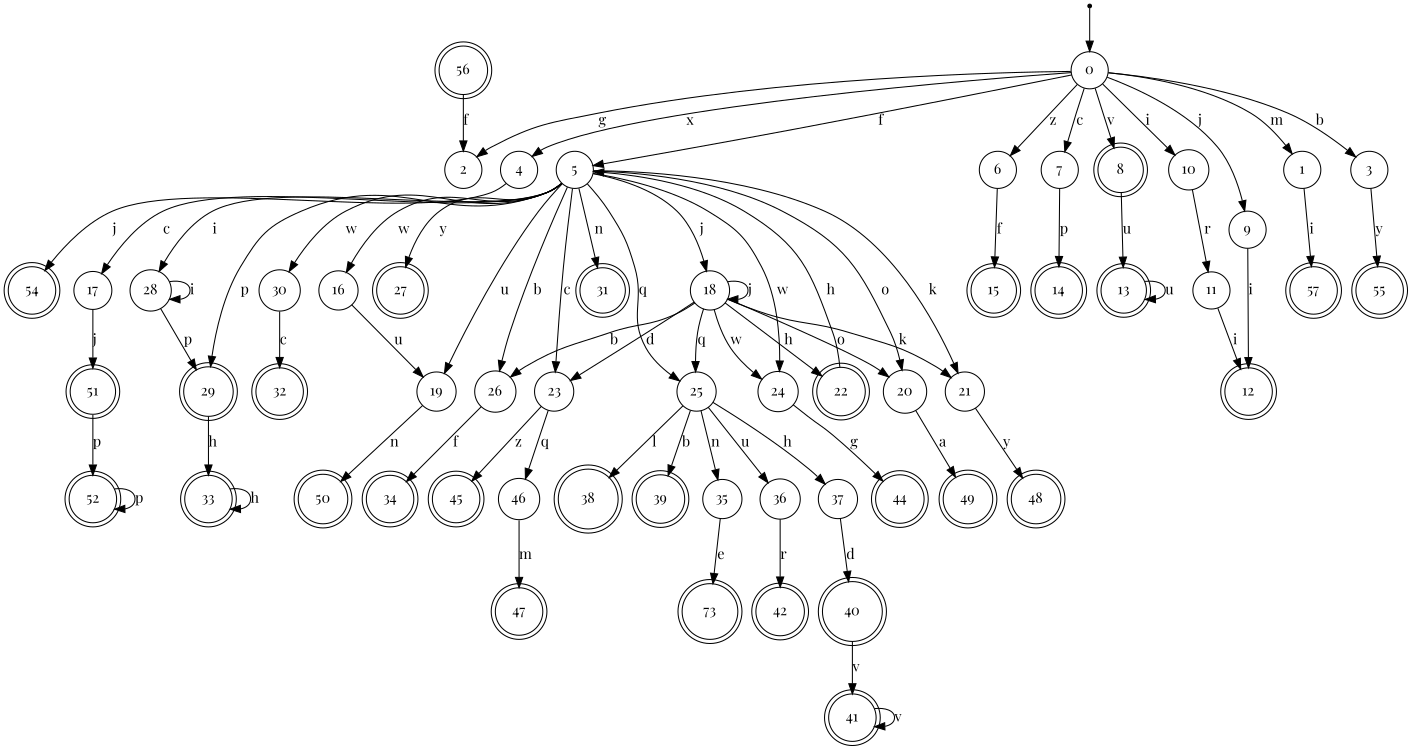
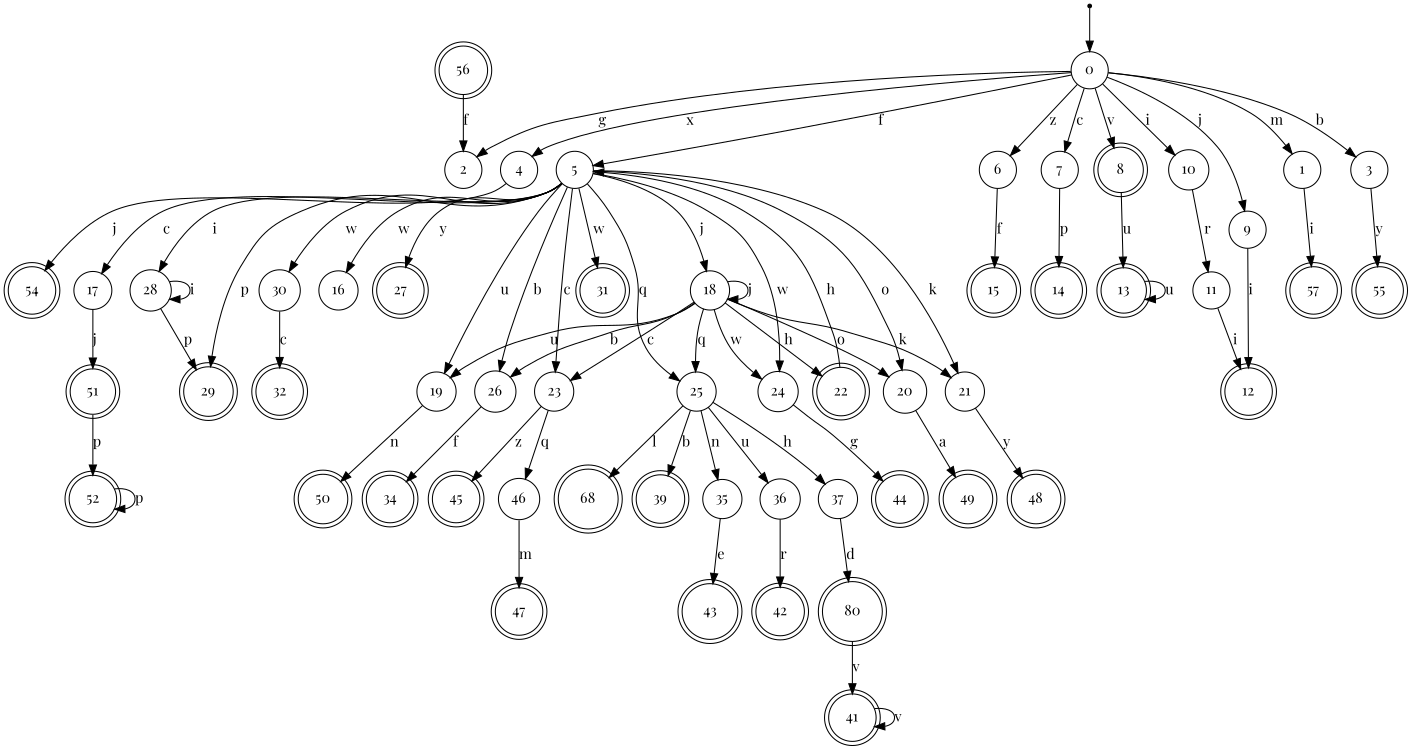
  digraph {
    fontname="Playfair Display"
    rankdir=TB
    node [fontname="Playfair Display" shape=doublecircle]
    edge [fontname="Playfair Display"]
    dummy0 [shape=point]
    0 [shape=circle]
    1 [shape=circle]
    2 [shape=circle]
    3 [shape=circle]
    4 [shape=circle]
    5 [shape=circle]
    6 [shape=circle]
    7 [shape=circle]
    8
    9 [shape=circle]
    10 [shape=circle]
    57
    55
    54
    16 [shape=circle]
    17 [shape=circle]
    18 [shape=circle]
    19 [shape=circle]
    20 [shape=circle]
    21 [shape=circle]
    23 [shape=circle]
    24 [shape=circle]
    25 [shape=circle]
    26 [shape=circle]
    27
    28 [shape=circle]
    29
    30 [shape=circle]
    31
    15
    14
    13
    12
    11 [shape=circle]
    56
    51
    22
    50
    49
    48
    45
    46 [shape=circle]
    44
    35 [shape=circle]
    36 [shape=circle]
    37 [shape=circle]
-   38
+   38 [label=68]
    39
    34
-   33
    32
    52
    47
-   43 [label=73]
+   43
    42
-   40
+   40 [label=80]
    41
    dummy0 -> 0
    0 -> 1 [label=m]
    0 -> 2 [label=g]
    0 -> 3 [label=b]
    0 -> 4 [label=x]
    0 -> 5 [label=f]
    0 -> 6 [label=z]
    0 -> 7 [label=c]
    0 -> 8 [label=v]
    0 -> 9 [label=j]
    0 -> 10 [label=i]
    1 -> 57 [label=i]
    3 -> 55 [label=y]
    4 -> 54 [label=j]
    5 -> 16 [label=w]
    5 -> 17 [label=c]
    5 -> 18 [label=j]
    5 -> 19 [label=u]
    5 -> 20 [label=o]
    5 -> 21 [label=k]
    5 -> 23 [label=c]
    5 -> 24 [label=w]
    5 -> 25 [label=q]
    5 -> 26 [label=b]
    5 -> 27 [label=y]
    5 -> 28 [label=i]
    5 -> 29 [label=p]
    5 -> 30 [label=w]
-   5 -> 31 [label=n]
+   5 -> 31 [label=w]
    6 -> 15 [label=f]
    7 -> 14 [label=p]
    8 -> 13 [label=u]
    9 -> 12 [label=i]
    10 -> 11 [label=r]
    17 -> 51 [label=j]
    18 -> 18 [label=j]
-   16 -> 19 [label=u]
+   18 -> 19 [label=u]
    18 -> 20 [label=o]
    18 -> 21 [label=k]
-   18 -> 23 [label=d]
+   18 -> 23 [label=c]
    18 -> 24 [label=w]
    18 -> 25 [label=q]
    18 -> 26 [label=b]
    18 -> 22 [label=h]
    19 -> 50 [label=n]
    20 -> 49 [label=a]
    21 -> 48 [label=y]
    23 -> 45 [label=z]
    23 -> 46 [label=q]
    24 -> 44 [label=g]
    25 -> 35 [label=n]
    25 -> 36 [label=u]
    25 -> 37 [label=h]
    25 -> 38 [label=l]
    25 -> 39 [label=b]
    26 -> 34 [label=f]
    28 -> 28 [label=i]
    28 -> 29 [label=p]
-   29 -> 33 [label=h]
    30 -> 32 [label=c]
    13 -> 13 [label=u]
    11 -> 12 [label=i]
    56 -> 2 [label=f]
    51 -> 52 [label=p]
    22 -> 5 [label=h]
    46 -> 47 [label=m]
    35 -> 43 [label=e]
    36 -> 42 [label=r]
    37 -> 40 [label=d]
-   33 -> 33 [label=h]
    52 -> 52 [label=p]
    40 -> 41 [label=v]
    41 -> 41 [label=v]
  }
